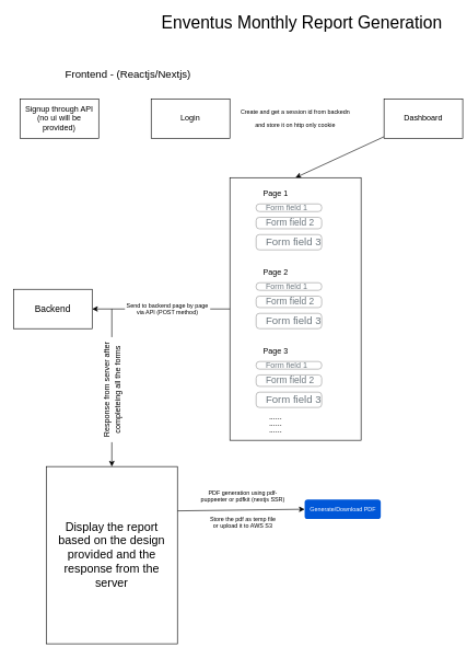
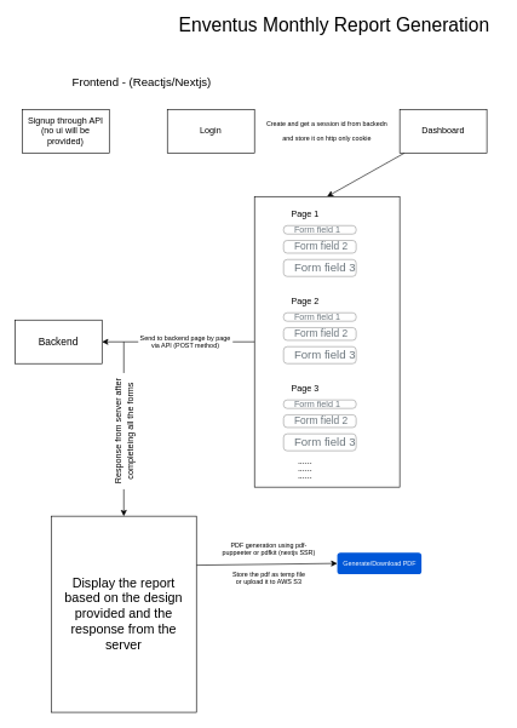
  <mxCell id="0" />
  <mxCell id="1" parent="0" />
  <mxCell id="2" value="Signup through API (no ui will be provided)" style="rounded=0;whiteSpace=wrap;html=1;" vertex="1" parent="1"><mxGeometry x="30" y="150" width="120" height="60" as="geometry" /></mxCell>
  <mxCell id="3" value="Login" style="rounded=0;whiteSpace=wrap;html=1;" vertex="1" parent="1"><mxGeometry x="230" y="150" width="120" height="60" as="geometry" /></mxCell>
  <mxCell id="4" style="edgeStyle=none;html=1;entryX=0.5;entryY=0;entryDx=0;entryDy=0;" edge="1" parent="1" source="5" target="7"><mxGeometry relative="1" as="geometry" /></mxCell>
- <mxCell id="5" value="Dashboard" style="rounded=0;whiteSpace=wrap;html=1;" vertex="1" parent="1"><mxGeometry x="585" y="150" width="120" height="60" as="geometry" /></mxCell>
+ <mxCell id="5" value="Dashboard" style="rounded=0;whiteSpace=wrap;html=1;" vertex="1" parent="1"><mxGeometry x="550" y="150" width="120" height="60" as="geometry" /></mxCell>
  <mxCell id="6" style="edgeStyle=none;html=1;entryX=1;entryY=0.5;entryDx=0;entryDy=0;fontSize=14;startArrow=none;" edge="1" parent="1" source="34" target="32"><mxGeometry relative="1" as="geometry" /></mxCell>
  <mxCell id="7" value="" style="rounded=0;whiteSpace=wrap;html=1;" vertex="1" parent="1"><mxGeometry x="350" y="270" width="200" height="400" as="geometry" /></mxCell>
  <mxCell id="8" value="" style="group" vertex="1" connectable="0" parent="1"><mxGeometry x="390" y="280" width="100" height="100" as="geometry" /></mxCell>
  <mxCell id="9" value="" style="group" vertex="1" connectable="0" parent="8"><mxGeometry y="30" width="100" height="70" as="geometry" /></mxCell>
  <mxCell id="10" value="Form field 1" style="html=1;shadow=0;dashed=0;shape=mxgraph.bootstrap.rrect;rSize=5;fillColor=none;strokeColor=#999999;align=left;spacing=15;fontSize=12;fontColor=#6C767D;" vertex="1" parent="9"><mxGeometry width="100" height="11.667" as="geometry" /></mxCell>
  <mxCell id="11" value="Form field 2" style="html=1;shadow=0;dashed=0;shape=mxgraph.bootstrap.rrect;rSize=5;fillColor=none;strokeColor=#999999;align=left;spacing=15;fontSize=14;fontColor=#6C767D;" vertex="1" parent="9"><mxGeometry y="20.417" width="100" height="17.5" as="geometry" /></mxCell>
  <mxCell id="12" value="Form field 3" style="html=1;shadow=0;dashed=0;shape=mxgraph.bootstrap.rrect;rSize=5;fillColor=none;strokeColor=#999999;align=left;spacing=15;fontSize=16;fontColor=#6C767D;" vertex="1" parent="9"><mxGeometry y="46.667" width="100" height="23.333" as="geometry" /></mxCell>
  <mxCell id="13" value="Page 1" style="text;html=1;strokeColor=none;fillColor=none;align=center;verticalAlign=middle;whiteSpace=wrap;rounded=0;" vertex="1" parent="8"><mxGeometry width="60" height="30" as="geometry" /></mxCell>
  <mxCell id="14" value="" style="group" vertex="1" connectable="0" parent="1"><mxGeometry x="390" y="400" width="100" height="100" as="geometry" /></mxCell>
  <mxCell id="15" value="" style="group" vertex="1" connectable="0" parent="14"><mxGeometry y="30" width="100" height="70" as="geometry" /></mxCell>
  <mxCell id="16" value="Form field 1" style="html=1;shadow=0;dashed=0;shape=mxgraph.bootstrap.rrect;rSize=5;fillColor=none;strokeColor=#999999;align=left;spacing=15;fontSize=12;fontColor=#6C767D;" vertex="1" parent="15"><mxGeometry width="100" height="11.667" as="geometry" /></mxCell>
  <mxCell id="17" value="Form field 2" style="html=1;shadow=0;dashed=0;shape=mxgraph.bootstrap.rrect;rSize=5;fillColor=none;strokeColor=#999999;align=left;spacing=15;fontSize=14;fontColor=#6C767D;" vertex="1" parent="15"><mxGeometry y="20.417" width="100" height="17.5" as="geometry" /></mxCell>
  <mxCell id="18" value="Form field 3" style="html=1;shadow=0;dashed=0;shape=mxgraph.bootstrap.rrect;rSize=5;fillColor=none;strokeColor=#999999;align=left;spacing=15;fontSize=16;fontColor=#6C767D;" vertex="1" parent="15"><mxGeometry y="46.667" width="100" height="23.333" as="geometry" /></mxCell>
  <mxCell id="19" value="Page 2" style="text;html=1;strokeColor=none;fillColor=none;align=center;verticalAlign=middle;whiteSpace=wrap;rounded=0;" vertex="1" parent="14"><mxGeometry width="60" height="30" as="geometry" /></mxCell>
  <mxCell id="20" value="" style="group" vertex="1" connectable="0" parent="1"><mxGeometry x="390" y="520" width="100" height="100" as="geometry" /></mxCell>
  <mxCell id="21" value="" style="group" vertex="1" connectable="0" parent="20"><mxGeometry y="30" width="100" height="70" as="geometry" /></mxCell>
  <mxCell id="22" value="Form field 1" style="html=1;shadow=0;dashed=0;shape=mxgraph.bootstrap.rrect;rSize=5;fillColor=none;strokeColor=#999999;align=left;spacing=15;fontSize=12;fontColor=#6C767D;" vertex="1" parent="21"><mxGeometry width="100" height="11.667" as="geometry" /></mxCell>
  <mxCell id="23" value="Form field 2" style="html=1;shadow=0;dashed=0;shape=mxgraph.bootstrap.rrect;rSize=5;fillColor=none;strokeColor=#999999;align=left;spacing=15;fontSize=14;fontColor=#6C767D;" vertex="1" parent="21"><mxGeometry y="20.417" width="100" height="17.5" as="geometry" /></mxCell>
  <mxCell id="24" value="Form field 3" style="html=1;shadow=0;dashed=0;shape=mxgraph.bootstrap.rrect;rSize=5;fillColor=none;strokeColor=#999999;align=left;spacing=15;fontSize=16;fontColor=#6C767D;" vertex="1" parent="21"><mxGeometry y="46.667" width="100" height="23.333" as="geometry" /></mxCell>
  <mxCell id="25" value="Page 3" style="text;html=1;strokeColor=none;fillColor=none;align=center;verticalAlign=middle;whiteSpace=wrap;rounded=0;" vertex="1" parent="20"><mxGeometry width="60" height="30" as="geometry" /></mxCell>
  <mxCell id="26" value="......" style="text;html=1;strokeColor=none;fillColor=none;align=center;verticalAlign=middle;whiteSpace=wrap;rounded=0;" vertex="1" parent="1"><mxGeometry x="390" y="630" width="60" height="10" as="geometry" /></mxCell>
  <mxCell id="27" value="......" style="text;html=1;strokeColor=none;fillColor=none;align=center;verticalAlign=middle;whiteSpace=wrap;rounded=0;" vertex="1" parent="1"><mxGeometry x="390" y="640" width="60" height="10" as="geometry" /></mxCell>
  <mxCell id="28" value="......" style="text;html=1;strokeColor=none;fillColor=none;align=center;verticalAlign=middle;whiteSpace=wrap;rounded=0;" vertex="1" parent="1"><mxGeometry x="390" y="650" width="60" height="10" as="geometry" /></mxCell>
  <mxCell id="29" value="&lt;font style=&quot;font-size: 26px;&quot;&gt;Enventus Monthly Report Generation&lt;/font&gt;" style="text;html=1;strokeColor=none;fillColor=none;align=center;verticalAlign=middle;whiteSpace=wrap;rounded=0;" vertex="1" parent="1"><mxGeometry x="230" y="20" width="460" height="30" as="geometry" /></mxCell>
  <mxCell id="30" value="&lt;span style=&quot;font-size: 16px;&quot;&gt;Frontend - (Reactjs/Nextjs)&lt;/span&gt;" style="text;html=1;strokeColor=none;fillColor=none;align=center;verticalAlign=middle;whiteSpace=wrap;rounded=0;fontSize=26;" vertex="1" parent="1"><mxGeometry x="70" y="90" width="250" height="40" as="geometry" /></mxCell>
  <mxCell id="31" value="&lt;font style=&quot;font-size: 9px;&quot;&gt;Create and get a session id from backedn and store it on http only cookie&lt;/font&gt;" style="text;html=1;strokeColor=none;fillColor=none;align=center;verticalAlign=middle;whiteSpace=wrap;rounded=0;fontSize=16;" vertex="1" parent="1"><mxGeometry x="360" y="162" width="180" height="30" as="geometry" /></mxCell>
  <mxCell id="32" value="&lt;font style=&quot;font-size: 14px;&quot;&gt;Backend&lt;/font&gt;" style="rounded=0;whiteSpace=wrap;html=1;fontSize=9;" vertex="1" parent="1"><mxGeometry x="20" y="440" width="120" height="60" as="geometry" /></mxCell>
  <mxCell id="33" value="" style="edgeStyle=none;html=1;entryX=1;entryY=0.5;entryDx=0;entryDy=0;fontSize=14;endArrow=none;" edge="1" parent="1" source="7" target="34"><mxGeometry relative="1" as="geometry"><mxPoint x="360" y="470" as="sourcePoint" /><mxPoint x="140" y="470" as="targetPoint" /></mxGeometry></mxCell>
  <mxCell id="34" value="Send to backend page by page via API (POST method)" style="text;html=1;strokeColor=none;fillColor=none;align=center;verticalAlign=middle;whiteSpace=wrap;rounded=0;fontSize=9;" vertex="1" parent="1"><mxGeometry x="190" y="455" width="130" height="30" as="geometry" /></mxCell>
  <mxCell id="35" style="edgeStyle=none;html=1;exitX=1;exitY=0.25;exitDx=0;exitDy=0;entryX=0;entryY=0.5;entryDx=0;entryDy=0;fontSize=9;" edge="1" parent="1" source="36" target="41"><mxGeometry relative="1" as="geometry" /></mxCell>
  <mxCell id="36" value="" style="rounded=0;whiteSpace=wrap;html=1;" vertex="1" parent="1"><mxGeometry x="70" y="710" width="200" height="270" as="geometry" /></mxCell>
  <mxCell id="37" value="" style="endArrow=classic;html=1;fontSize=14;entryX=0.5;entryY=0;entryDx=0;entryDy=0;startArrow=none;" edge="1" parent="1" source="39" target="36"><mxGeometry width="50" height="50" relative="1" as="geometry"><mxPoint x="170" y="470" as="sourcePoint" /><mxPoint x="450" y="590" as="targetPoint" /></mxGeometry></mxCell>
  <mxCell id="38" value="" style="endArrow=none;html=1;fontSize=14;entryX=1;entryY=0.5;entryDx=0;entryDy=0;" edge="1" parent="1" target="39"><mxGeometry width="50" height="50" relative="1" as="geometry"><mxPoint x="170" y="470" as="sourcePoint" /><mxPoint x="170" y="710" as="targetPoint" /></mxGeometry></mxCell>
  <mxCell id="39" value="&lt;font style=&quot;font-size: 12px;&quot;&gt;Response from server after completeing all the forms&lt;/font&gt;" style="text;html=1;strokeColor=none;fillColor=none;align=center;verticalAlign=middle;whiteSpace=wrap;rounded=0;fontSize=14;rotation=-90;" vertex="1" parent="1"><mxGeometry x="90" y="570.42" width="160" height="45" as="geometry" /></mxCell>
  <mxCell id="40" value="&lt;font style=&quot;font-size: 18px;&quot;&gt;Display the report based on the design provided and the response from the server&lt;/font&gt;" style="text;html=1;strokeColor=none;fillColor=none;align=center;verticalAlign=middle;whiteSpace=wrap;rounded=0;fontSize=12;" vertex="1" parent="1"><mxGeometry x="80" y="755" width="180" height="180" as="geometry" /></mxCell>
  <mxCell id="41" value="&lt;font style=&quot;font-size: 9px;&quot;&gt;Generate/Download PDF&lt;/font&gt;" style="rounded=1;fillColor=#0057D8;strokeColor=none;html=1;fontColor=#ffffff;align=center;verticalAlign=middle;fontStyle=0;fontSize=12;sketch=0;" vertex="1" parent="1"><mxGeometry x="464" y="760" width="116" height="30" as="geometry" /></mxCell>
  <mxCell id="42" value="PDF generation using pdf-puppeeter or pdfkit (nextjs SSR)" style="text;html=1;strokeColor=none;fillColor=none;align=center;verticalAlign=middle;whiteSpace=wrap;rounded=0;fontSize=9;" vertex="1" parent="1"><mxGeometry x="300" y="740" width="140" height="30" as="geometry" /></mxCell>
  <mxCell id="43" value="Store the pdf as temp file or upload it to AWS S3" style="text;html=1;strokeColor=none;fillColor=none;align=center;verticalAlign=middle;whiteSpace=wrap;rounded=0;fontSize=9;" vertex="1" parent="1"><mxGeometry x="315" y="780" width="110" height="30" as="geometry" /></mxCell>
